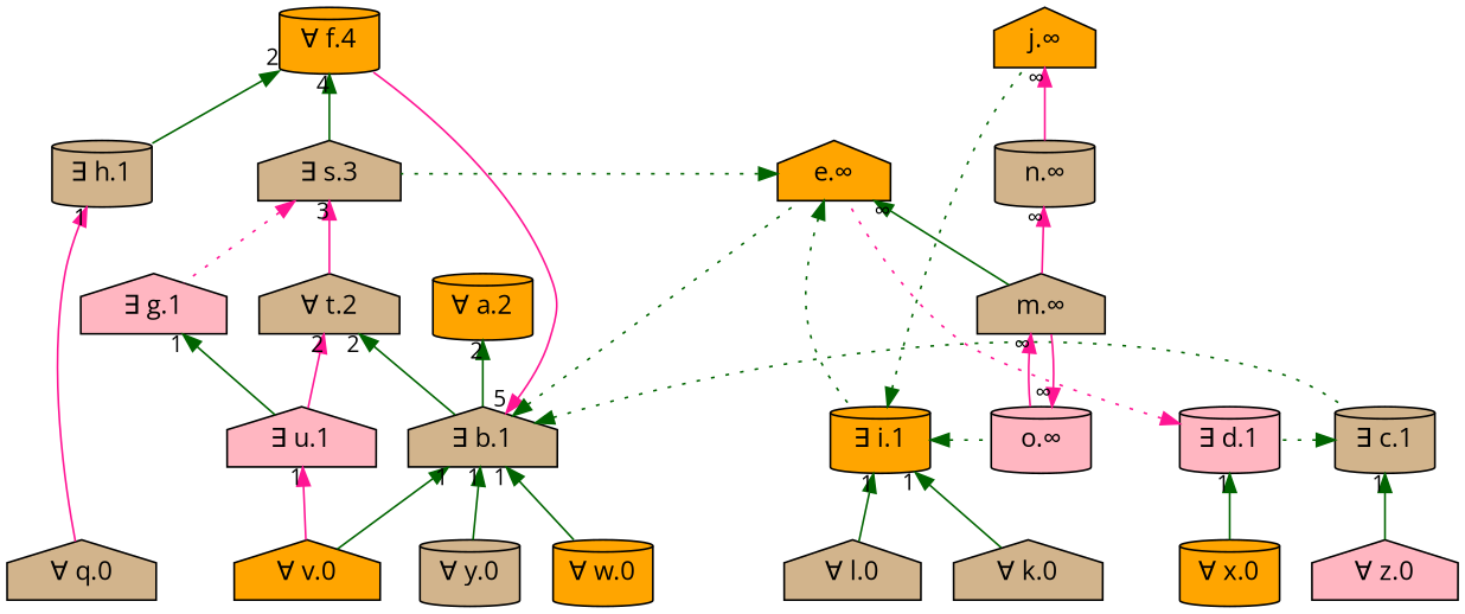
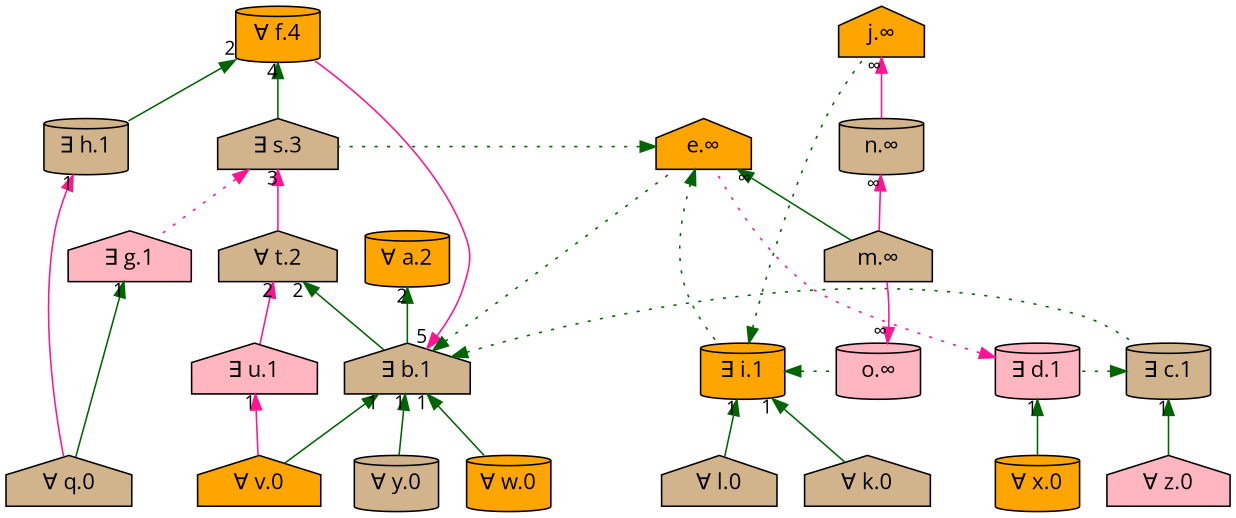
  digraph {
    fontname="Open Sans"
    node [fillcolor=tan fontname="Open Sans" fontsize=14 shape=house style=filled]
    edge [color=darkgreen dir=back fontname="Open Sans" fontsize=12 labeldistance=1.5 style=solid taillabel=1]
    n1 [fillcolor=orange label="∀ v.0"]
    n2 [fillcolor=lightpink label="∀ z.0"]
    n3 [label="∀ y.0" shape=cylinder]
    n4 [fillcolor=orange label="∀ x.0" shape=cylinder]
    n5 [fillcolor=orange label="∀ w.0" shape=cylinder]
    n6 [label="∀ q.0"]
    n7 [label="∀ l.0"]
    n8 [label="∀ k.0"]
    n9 [fillcolor=orange label="∀ f.4" shape=cylinder]
    n10 [label="∃ h.1" shape=cylinder]
    n11 [label="∃ s.3"]
    n12 [fillcolor=lightpink label="∃ u.1"]
    n13 [label="∃ b.1"]
    n14 [label="∃ c.1" shape=cylinder]
    n15 [fillcolor=orange label="e.∞"]
    n16 [fillcolor=lightpink label="∃ d.1" shape=cylinder]
    n17 [fillcolor=orange label="∃ i.1" shape=cylinder]
    n18 [label="m.∞"]
    n19 [fillcolor=orange label="j.∞"]
    n20 [fillcolor=lightpink label="o.∞" shape=cylinder]
    n21 [label="n.∞" shape=cylinder]
    n22 [fillcolor=lightpink label="∃ g.1"]
    n23 [fillcolor=orange label="∀ a.2" shape=cylinder]
    n24 [label="∀ t.2"]
    subgraph sub_1 {
      rank=max
      n1
      n2
      n3
      n4
      n5
      n6
      n7
      n8
    }
    subgraph sub_2 {
      rank=min
      n9
    }
    n9 -> n10 [taillabel=2]
    n9 -> n11 [taillabel=4]
    n10 -> n6 [color=deeppink]
    n11 -> n22 [color=deeppink constraint=false style=dotted taillabel=""]
    n11 -> n24 [color=deeppink taillabel=3]
    n12 -> n1 [color=deeppink]
    n13 -> n1
    n13 -> n3
    n13 -> n5
    n13 -> n9 [color=deeppink taillabel=5]
    n13 -> n14 [constraint=false style=dotted taillabel=""]
    n13 -> n15 [constraint=false style=dotted taillabel=""]
    n14 -> n2
    n14 -> n16 [constraint=false style=dotted taillabel=""]
    n15 -> n11 [constraint=false style=dotted taillabel=""]
    n15 -> n17 [constraint=false style=dotted taillabel=""]
    n15 -> n18 [taillabel="∞"]
    n16 -> n4
    n16 -> n15 [color=deeppink constraint=false style=dotted taillabel=""]
    n17 -> n7
    n17 -> n8
    n17 -> n19 [constraint=false style=dotted taillabel=""]
    n17 -> n20 [constraint=false style=dotted taillabel=""]
-   n18 -> n20 [color=deeppink taillabel="∞"]
    n19 -> n21 [color=deeppink taillabel="∞"]
    n20 -> n18 [color=deeppink taillabel="∞"]
    n21 -> n18 [color=deeppink taillabel="∞"]
-   n22 -> n12
+   n22 -> n6
    n23 -> n13 [taillabel=2]
    n24 -> n12 [color=deeppink taillabel=2]
    n24 -> n13 [taillabel=2]
  }
